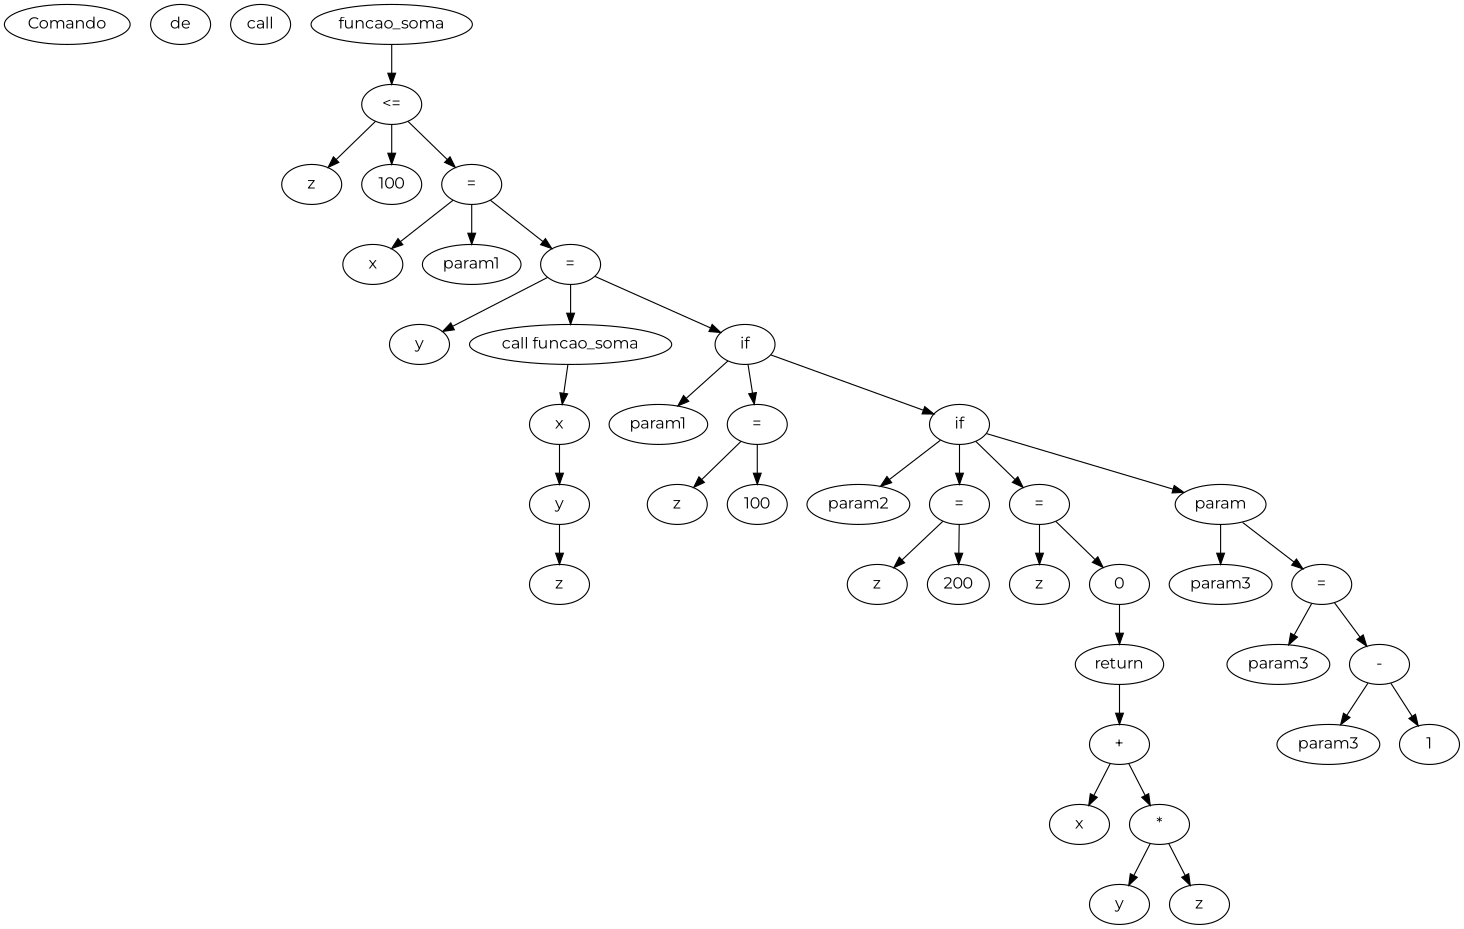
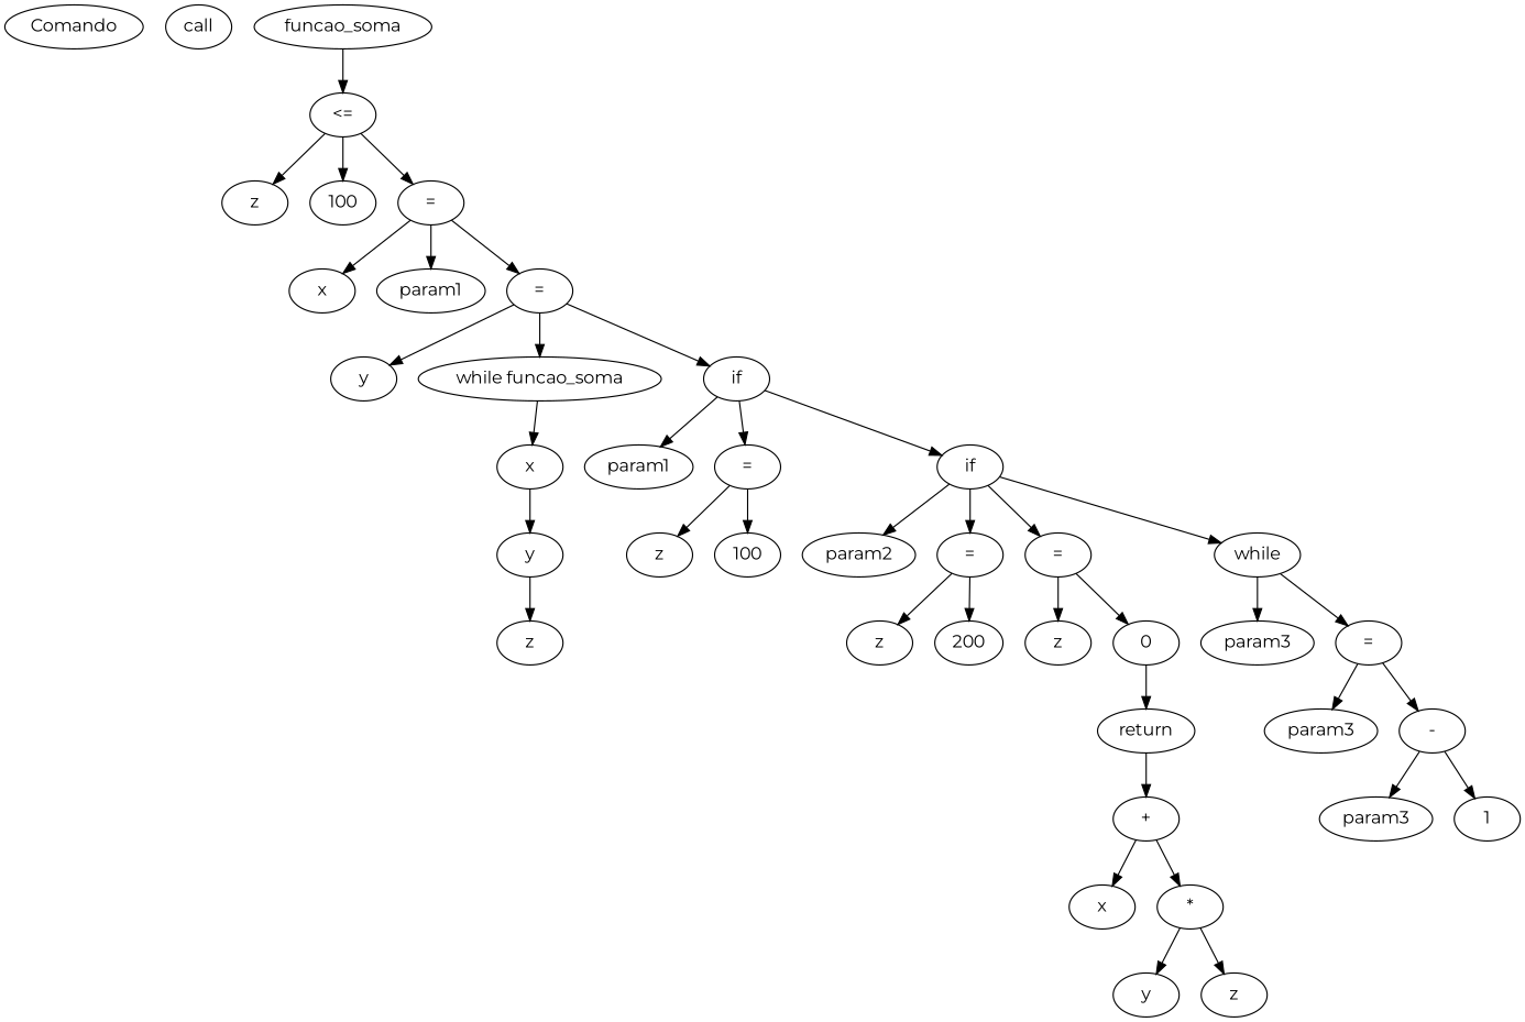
  digraph {
    fontname=Montserrat
    node [fontname=Montserrat]
    edge [fontname=Montserrat]
    Comando
-   de
    n3 [label=call]
    n4 [label=funcao_soma]
    n5 [label="<="]
    n6 [label=z]
    n7 [label=100]
    n8 [label="="]
    n9 [label=x]
    n10 [label=param1]
    n11 [label="="]
    n12 [label=y]
-   n13 [label="call funcao_soma"]
+   n13 [label="while funcao_soma"]
    n14 [label=if]
    n15 [label=x]
    n16 [label=param1]
    n17 [label="="]
    n18 [label=if]
    n19 [label=y]
    n20 [label=z]
    n21 [label=100]
    n22 [label=param2]
    n23 [label="="]
    n24 [label="="]
-   n25 [label=param]
+   n25 [label=while]
    n26 [label=z]
    n27 [label=z]
    n28 [label=200]
    n29 [label=z]
    n30 [label=0]
    n31 [label=param3]
    n32 [label="="]
    n33 [label=return]
    n34 [label=param3]
    n35 [label="-"]
    n36 [label="+"]
    n37 [label=param3]
    n38 [label=1]
    n39 [label=x]
    n40 [label="*"]
    n41 [label=y]
    n42 [label=z]
    n4 -> n5
    n5 -> n6
    n5 -> n7
    n5 -> n8
    n8 -> n9
    n8 -> n10
    n8 -> n11
    n11 -> n12
    n11 -> n13
    n11 -> n14
    n13 -> n15
    n14 -> n16
    n14 -> n17
    n14 -> n18
    n15 -> n19
    n17 -> n20
    n17 -> n21
    n18 -> n22
    n18 -> n23
    n18 -> n24
    n18 -> n25
    n19 -> n26
    n23 -> n27
    n23 -> n28
    n24 -> n29
    n24 -> n30
    n25 -> n31
    n25 -> n32
    n30 -> n33
    n32 -> n34
    n32 -> n35
    n33 -> n36
    n35 -> n37
    n35 -> n38
    n36 -> n39
    n36 -> n40
    n40 -> n41
    n40 -> n42
  }
